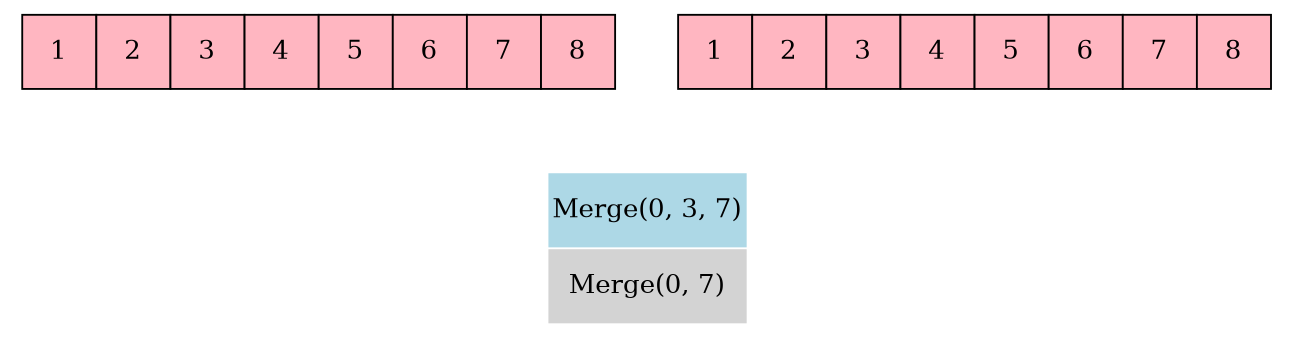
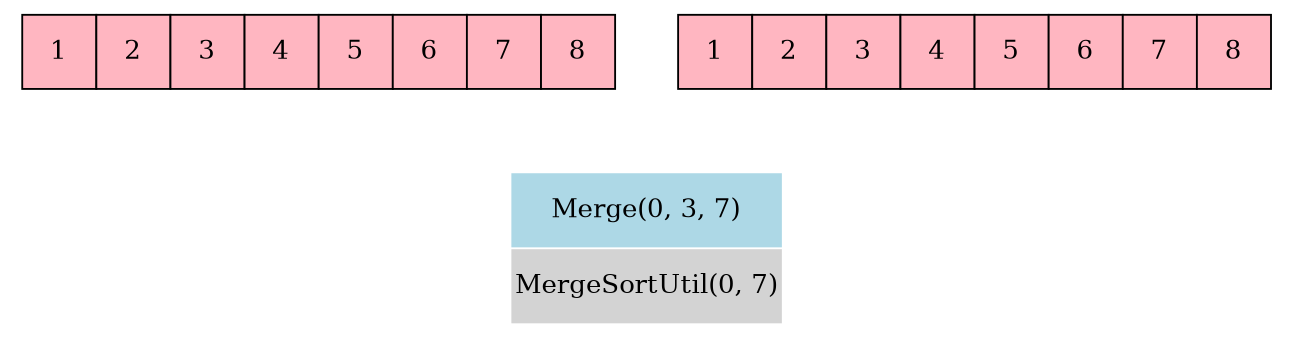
  digraph {
    node [shape=none]
    edge [style=invis]
    n1 [label=<<table border="0" cellspacing="0">             <tr>             <td port="arr0" width="40" height="40" bgcolor="lightpink" border="1">1</td>             <td port="arr1" width="40" height="40" bgcolor="lightpink" border="1">2</td>             <td port="arr2" width="40" height="40" bgcolor="lightpink" border="1">3</td>             <td port="arr3" width="40" height="40" bgcolor="lightpink" border="1">4</td>             <td port="arr4" width="40" height="40" bgcolor="lightpink" border="1">5</td>             <td port="arr5" width="40" height="40" bgcolor="lightpink" border="1">6</td>             <td port="arr6" width="40" height="40" bgcolor="lightpink" border="1">7</td>             <td port="arr7" width="40" height="40" bgcolor="lightpink" border="1">8</td>             </tr>             </table>>]
-   n2 [label=<<table border="0" cellspacing="1">             <tr><td port="code6" height="40" bgcolor="lightblue">Merge(0, 3, 7)<br/></td></tr>             <tr><td port="code7" height="40" bgcolor="lightgray">Merge(0, 7)</td></tr>             </table>>]
+   n2 [label=<<table border="0" cellspacing="1">             <tr><td port="code6" height="40" bgcolor="lightblue">Merge(0, 3, 7)<br/></td></tr>             <tr><td port="code7" height="40" bgcolor="lightgray">MergeSortUtil(0, 7)</td></tr>             </table>>]
    n3 [label=<<table border="0" cellspacing="0">             <tr>             <td port="tempArr0" width="40" height="40" bgcolor="lightpink" border="1">1</td>             <td port="tempArr1" width="40" height="40" bgcolor="lightpink" border="1">2</td>             <td port="tempArr2" width="40" height="40" bgcolor="lightpink" border="1">3</td>             <td port="tempArr3" width="40" height="40" bgcolor="lightpink" border="1">4</td>             <td port="tempArr4" width="40" height="40" bgcolor="lightpink" border="1">5</td>             <td port="tempArr5" width="40" height="40" bgcolor="lightpink" border="1">6</td>             <td port="tempArr6" width="40" height="40" bgcolor="lightpink" border="1">7</td>             <td port="tempArr7" width="40" height="40" bgcolor="lightpink" border="1">8</td>             </tr>             </table>>]
    subgraph sub_1 {
      peripheries=0
      n1
      n2
    }
    subgraph sub_2 {
      peripheries=0
      n2
      n3
    }
    n1 -> n2
    n3 -> n2
  }
